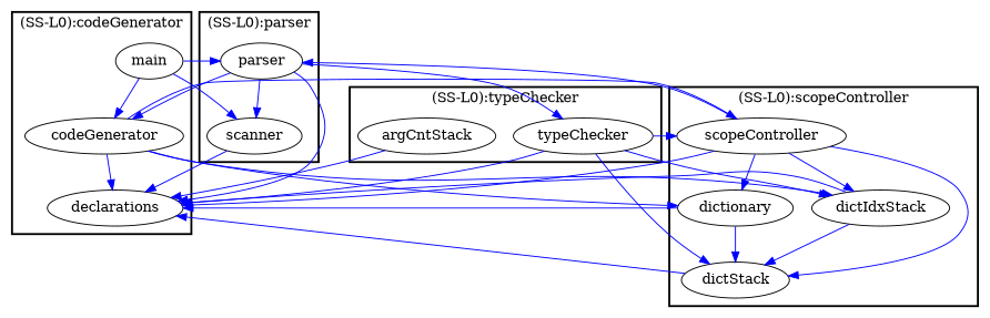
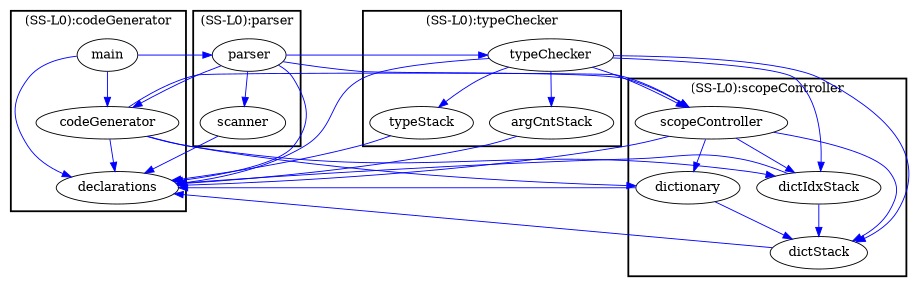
  digraph {
    node [shape=ellipse]
    edge [color=blue font=6]
    n1 [label=main]
    n2 [label=declarations]
    n3 [label=codeGenerator]
    n4 [label=scanner]
    n5 [label=parser]
    n6 [label=dictionary]
    n7 [label=scopeController]
    n8 [label=dictIdxStack]
    n9 [label=dictStack]
+   n10 [label=typeStack]
    n11 [label=typeChecker]
    n12 [label=argCntStack]
    subgraph cluster_1 {
      color=black
      label="(SS-L0):codeGenerator"
      style=bold
      n1
      n2
      n3
    }
    subgraph cluster_2 {
      color=black
      label="(SS-L0):parser"
      style=bold
      n4
      n5
    }
    subgraph cluster_3 {
      color=black
      label="(SS-L0):scopeController"
      style=bold
      n6
      n7
      n8
      n9
    }
    subgraph cluster_4 {
      color=black
      label="(SS-L0):typeChecker"
      style=bold
+     n10
      n11
      n12
    }
-   n1 -> n4
+   n1 -> n2
    n1 -> n3
    n1 -> n5
    n3 -> n2
    n3 -> n6
    n3 -> n7
    n3 -> n8
    n4 -> n2
    n5 -> n2
    n5 -> n3
    n5 -> n4
-   n7 -> n5
+   n5 -> n7
    n5 -> n11
    n6 -> n2
    n6 -> n9
    n7 -> n2
    n7 -> n6
    n7 -> n8
    n7 -> n9
    n8 -> n2
    n8 -> n9
    n9 -> n2
+   n10 -> n2
    n11 -> n2
    n11 -> n7
    n11 -> n8
    n11 -> n9
+   n11 -> n10
+   n11 -> n12
    n12 -> n2
  }
